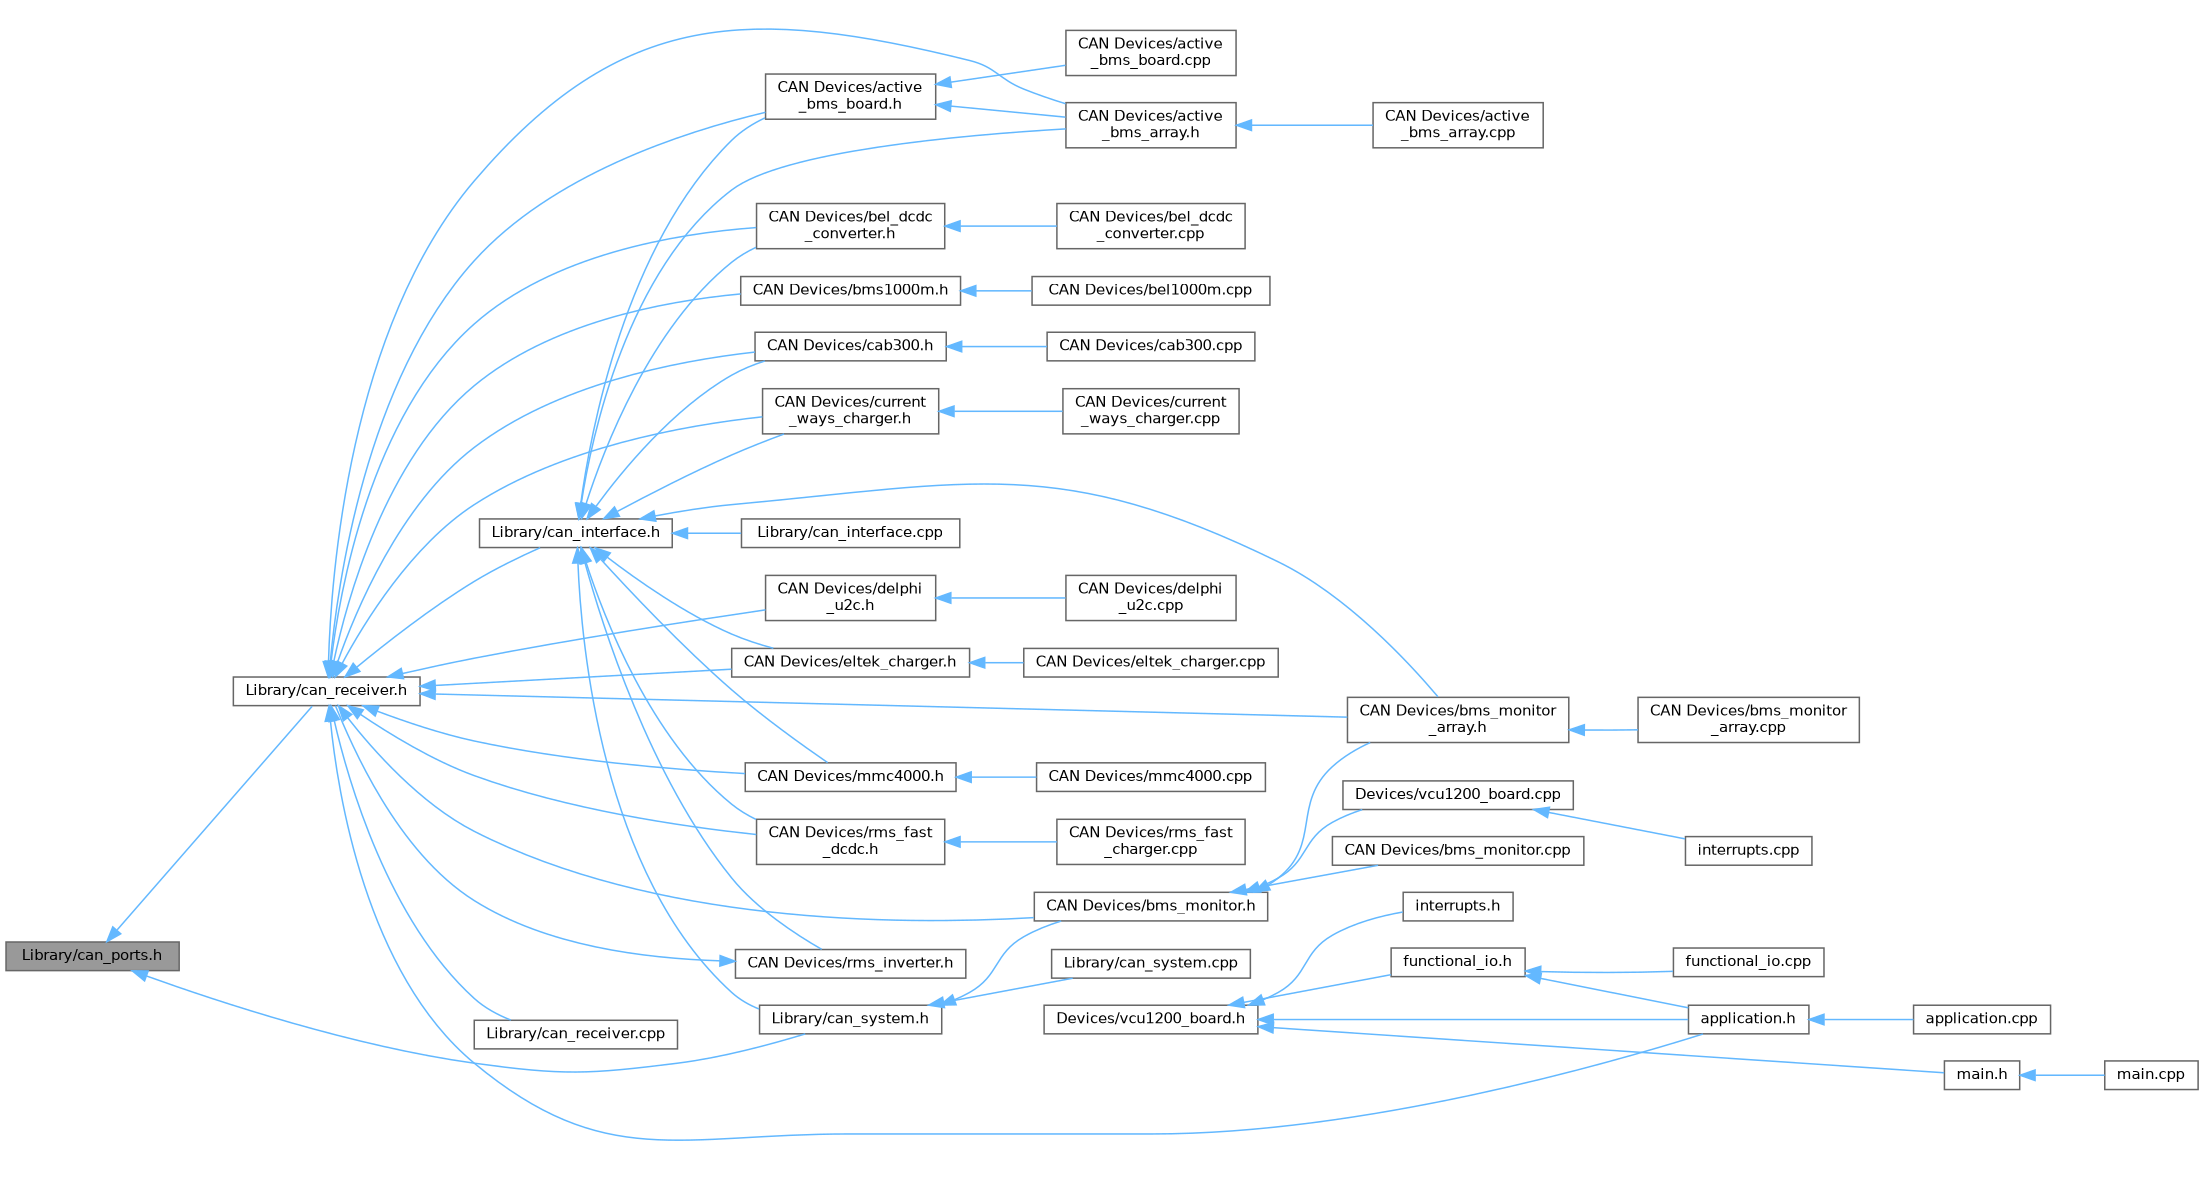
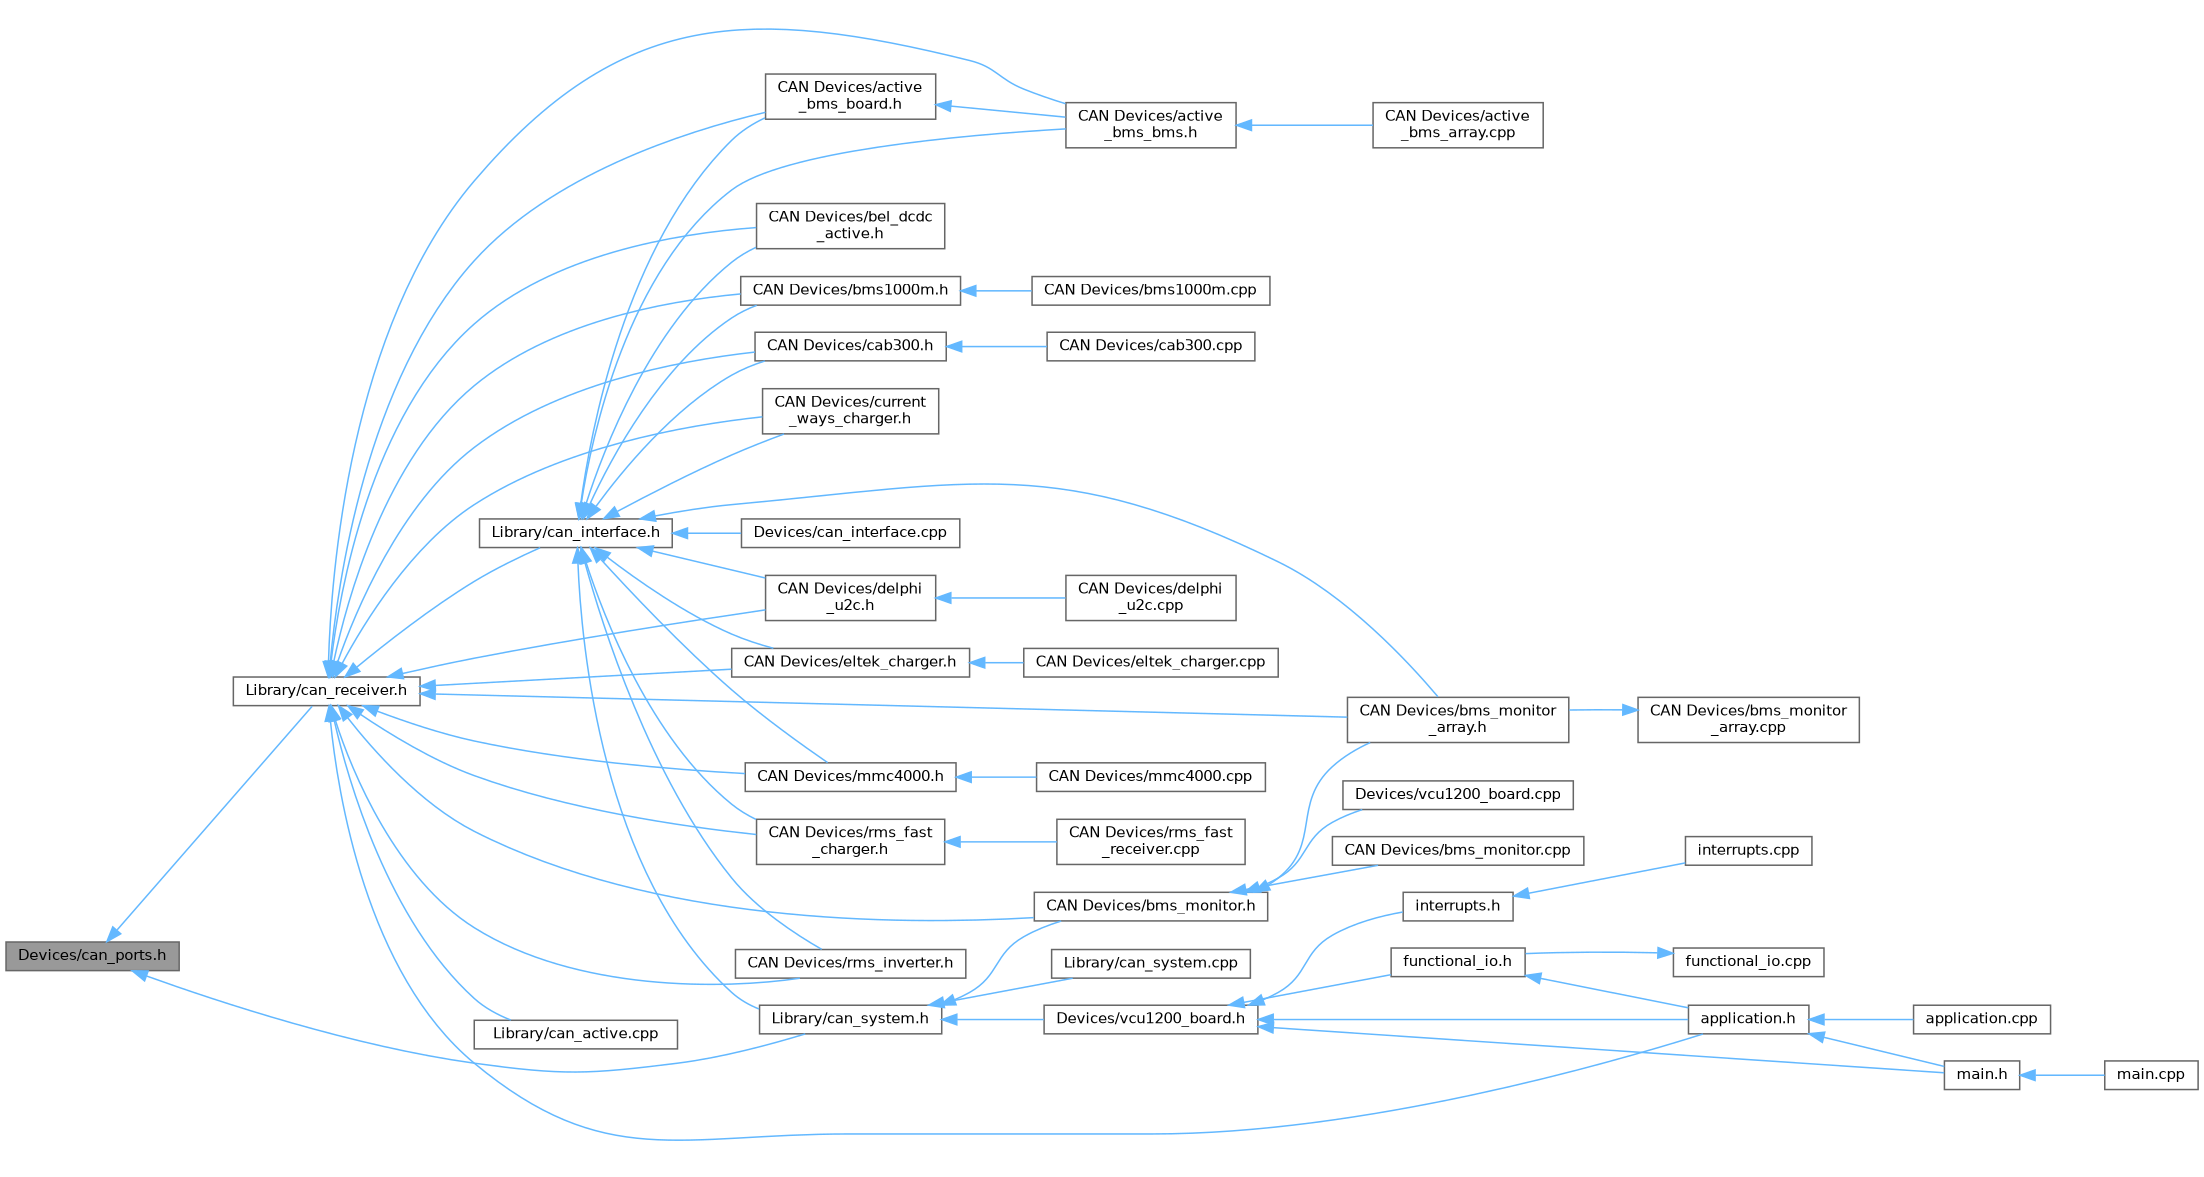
  digraph {
    rankdir=LR
    node [color=grey40 fillcolor=white fontname=Helvetica fontsize=10 shape=box style=filled]
    edge [color=steelblue1 dir=back fontname=Helvetica fontsize=10 labelfontname=Helvetica labelfontsize=10 style=solid]
-   n1 [color=gray40 fillcolor=grey60 fontcolor=black height=0.2 label="Library/can_ports.h" width=0.4]
+   n1 [color=gray40 fillcolor=grey60 fontcolor=black height=0.2 label="Devices/can_ports.h" width=0.4]
    n2 [height=0.2 label="Library/can_receiver.h" width=0.4]
    n3 [height=0.2 label="Library/can_system.h" width=0.4]
-   n4 [height=0.2 label="CAN Devices/active\l_bms_array.h" width=0.4]
+   n4 [height=0.2 label="CAN Devices/active\l_bms_bms.h" width=0.4]
    n5 [height=0.2 label="CAN Devices/active\l_bms_board.h" width=0.4]
-   n6 [height=0.2 label="CAN Devices/bel_dcdc\l_converter.h" width=0.4]
+   n6 [height=0.2 label="CAN Devices/bel_dcdc\l_active.h" width=0.4]
    n7 [height=0.2 label="CAN Devices/bms1000m.h" width=0.4]
    n8 [height=0.2 label="CAN Devices/bms_monitor\l_array.h" width=0.4]
    n9 [height=0.2 label="CAN Devices/cab300.h" width=0.4]
    n10 [height=0.2 label="CAN Devices/current\l_ways_charger.h" width=0.4]
    n11 [height=0.2 label="CAN Devices/delphi\l_u2c.h" width=0.4]
    n12 [height=0.2 label="CAN Devices/eltek_charger.h" width=0.4]
    n13 [height=0.2 label="CAN Devices/mmc4000.h" width=0.4]
-   n14 [height=0.2 label="CAN Devices/rms_fast\l_dcdc.h" width=0.4]
+   n14 [height=0.2 label="CAN Devices/rms_fast\l_charger.h" width=0.4]
    n15 [height=0.2 label="CAN Devices/rms_inverter.h" width=0.4]
    n16 [height=0.2 label="application.h" width=0.4]
    n17 [height=0.2 label="Library/can_interface.h" width=0.4]
-   n18 [height=0.2 label="Library/can_receiver.cpp" width=0.4]
+   n18 [height=0.2 label="Library/can_active.cpp" width=0.4]
    n19 [height=0.2 label="CAN Devices/bms_monitor.h" width=0.4]
    n20 [height=0.2 label="Devices/vcu1200_board.h" width=0.4]
    n21 [height=0.2 label="Library/can_system.cpp" width=0.4]
    n22 [height=0.2 label="CAN Devices/active\l_bms_array.cpp" width=0.4]
-   n23 [height=0.2 label="CAN Devices/active\l_bms_board.cpp" width=0.4]
-   n24 [height=0.2 label="CAN Devices/bel_dcdc\l_converter.cpp" width=0.4]
-   n25 [height=0.2 label="CAN Devices/bel1000m.cpp" width=0.4]
+   n25 [height=0.2 label="CAN Devices/bms1000m.cpp" width=0.4]
    n26 [height=0.2 label="CAN Devices/bms_monitor\l_array.cpp" width=0.4]
    n27 [height=0.2 label="CAN Devices/cab300.cpp" width=0.4]
-   n28 [height=0.2 label="CAN Devices/current\l_ways_charger.cpp" width=0.4]
    n29 [height=0.2 label="CAN Devices/delphi\l_u2c.cpp" width=0.4]
    n30 [height=0.2 label="CAN Devices/eltek_charger.cpp" width=0.4]
    n31 [height=0.2 label="CAN Devices/mmc4000.cpp" width=0.4]
-   n32 [height=0.2 label="CAN Devices/rms_fast\l_charger.cpp" width=0.4]
+   n32 [height=0.2 label="CAN Devices/rms_fast\l_receiver.cpp" width=0.4]
    n33 [height=0.2 label="main.h" width=0.4]
    n34 [height=0.2 label="functional_io.h" width=0.4]
    n35 [height=0.2 label="interrupts.h" width=0.4]
    n36 [height=0.2 label="application.cpp" width=0.4]
-   n37 [height=0.2 label="Library/can_interface.cpp" width=0.4]
+   n37 [height=0.2 label="Devices/can_interface.cpp" width=0.4]
    n38 [height=0.2 label="Devices/vcu1200_board.cpp" width=0.4]
    n39 [height=0.2 label="main.cpp" width=0.4]
    n40 [height=0.2 label="functional_io.cpp" width=0.4]
    n41 [height=0.2 label="interrupts.cpp" width=0.4]
    n42 [height=0.2 label="CAN Devices/bms_monitor.cpp" width=0.4]
    n1 -> n2
    n1 -> n3
    n2 -> n4
    n2 -> n5
    n2 -> n6
    n2 -> n7
    n2 -> n8
    n2 -> n9
    n2 -> n10
    n2 -> n11
    n2 -> n12
    n2 -> n13
    n2 -> n14
-   n15 -> n2
+   n2 -> n15
    n2 -> n16
    n2 -> n17
    n2 -> n18
    n2 -> n19
    n3 -> n19
+   n3 -> n20
    n3 -> n21
    n4 -> n22
    n5 -> n4
-   n5 -> n23
-   n6 -> n24
    n7 -> n25
-   n8 -> n26
+   n26 -> n8
    n9 -> n27
-   n10 -> n28
    n11 -> n29
    n12 -> n30
    n13 -> n31
    n14 -> n32
+   n16 -> n33
    n16 -> n36
    n17 -> n3
    n17 -> n4
    n17 -> n5
    n17 -> n6
+   n17 -> n7
    n17 -> n8
    n17 -> n9
    n17 -> n10
+   n17 -> n11
    n17 -> n12
    n17 -> n13
    n17 -> n14
    n17 -> n15
    n17 -> n37
    n19 -> n8
    n19 -> n38
    n19 -> n42
    n20 -> n16
    n20 -> n33
    n20 -> n34
    n20 -> n35
    n33 -> n39
    n34 -> n16
-   n34 -> n40
-   n38 -> n41
+   n40 -> n34
+   n35 -> n41
  }
